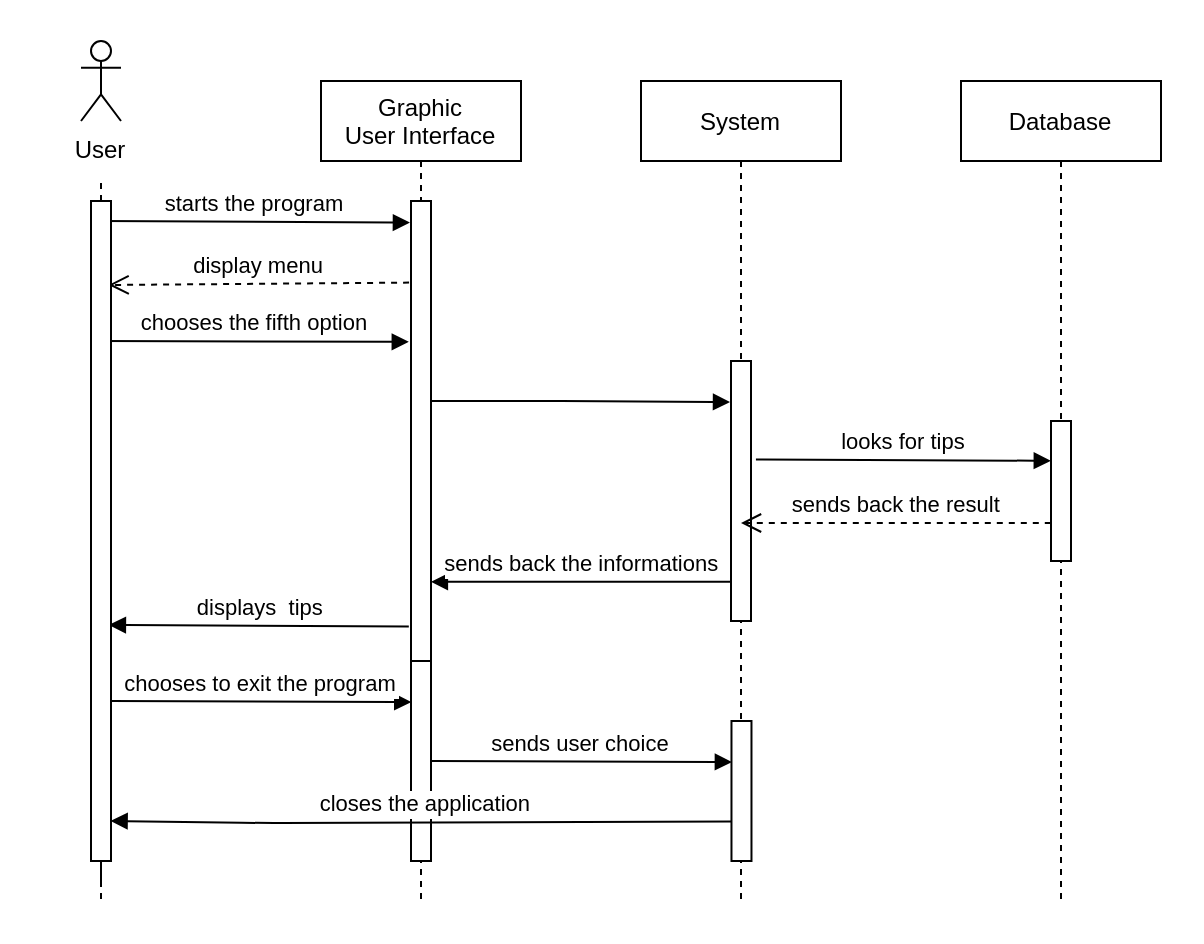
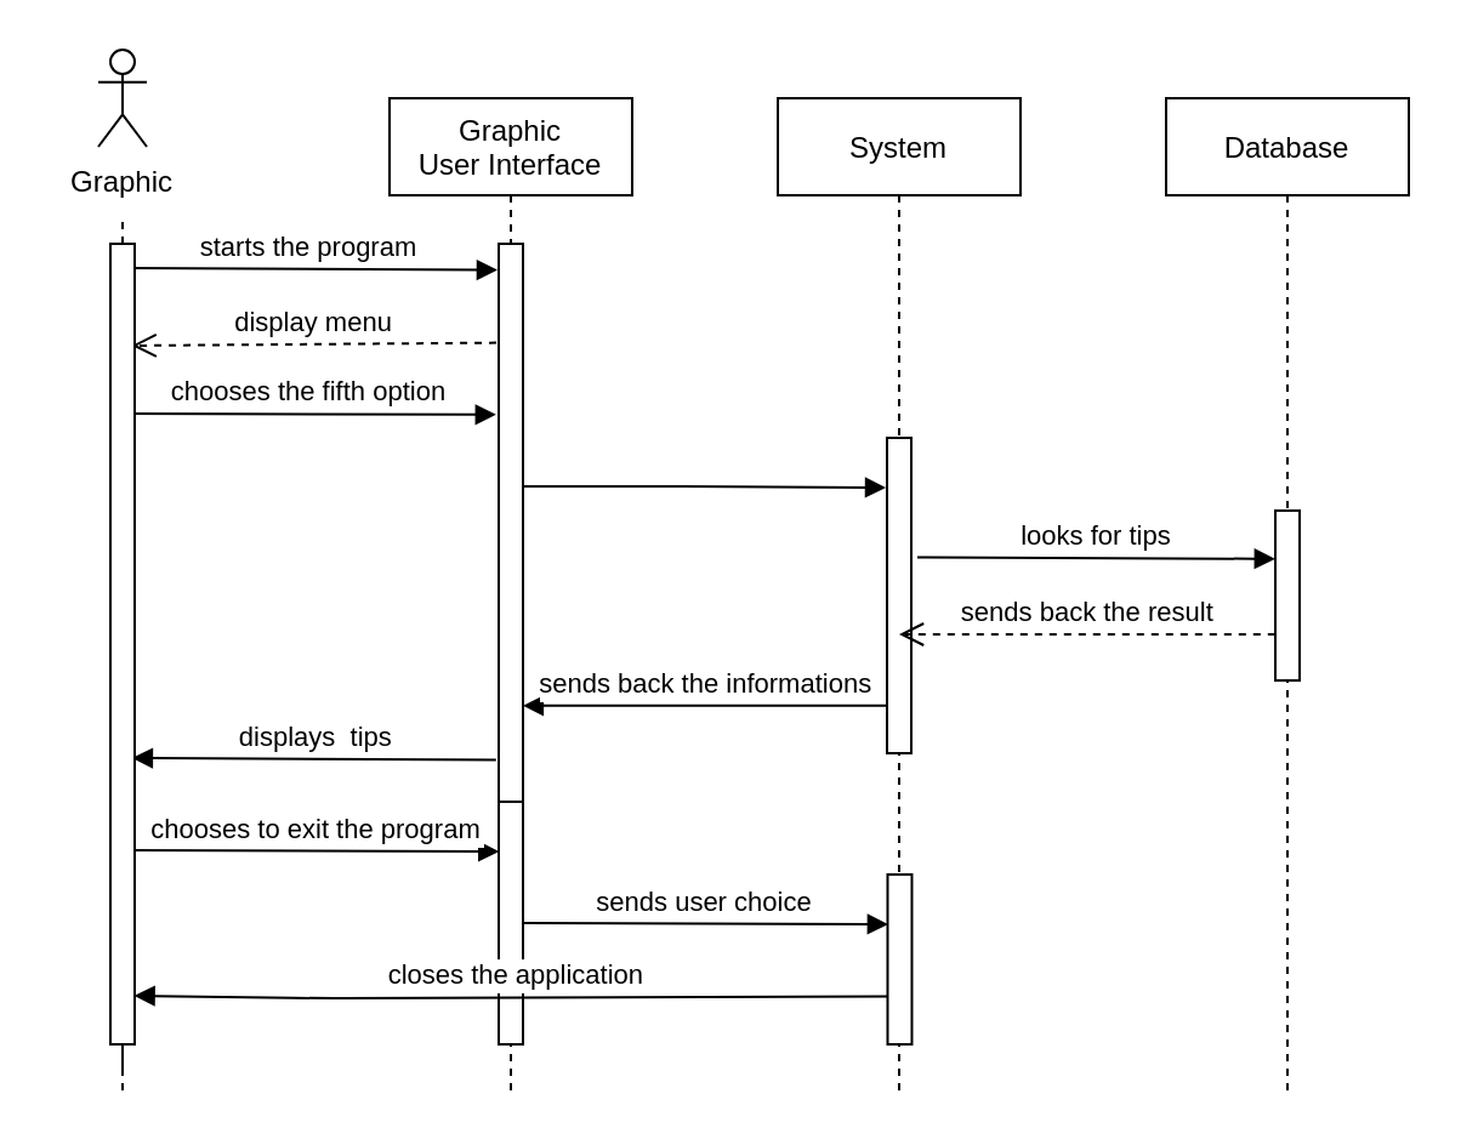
  <mxCell id="0" />
  <mxCell id="1" parent="0" />
  <mxCell id="2" value="Graphic&#10;User Interface" style="shape=umlLifeline;perimeter=lifelinePerimeter;container=1;collapsible=0;recursiveResize=0;rounded=0;shadow=0;strokeWidth=1;" vertex="1" parent="1"><mxGeometry x="160" y="40" width="100" height="410" as="geometry" /></mxCell>
  <mxCell id="3" value="" style="rounded=0;whiteSpace=wrap;html=1;" vertex="1" parent="2"><mxGeometry x="45" y="60" width="10" height="230" as="geometry" /></mxCell>
  <mxCell id="4" value="" style="rounded=0;whiteSpace=wrap;html=1;" vertex="1" parent="2"><mxGeometry x="45" y="290" width="10" height="100" as="geometry" /></mxCell>
  <mxCell id="5" value="System" style="shape=umlLifeline;perimeter=lifelinePerimeter;container=1;collapsible=0;recursiveResize=0;rounded=0;shadow=0;strokeWidth=1;" vertex="1" parent="1"><mxGeometry x="320" y="40" width="100" height="410" as="geometry" /></mxCell>
  <mxCell id="6" value="" style="rounded=0;whiteSpace=wrap;html=1;" vertex="1" parent="5"><mxGeometry x="45" y="140" width="10" height="130" as="geometry" /></mxCell>
  <mxCell id="7" value="" style="rounded=0;whiteSpace=wrap;html=1;" vertex="1" parent="5"><mxGeometry x="45.24" y="320" width="10" height="70" as="geometry" /></mxCell>
  <mxCell id="8" value="Database" style="shape=umlLifeline;perimeter=lifelinePerimeter;container=1;collapsible=0;recursiveResize=0;rounded=0;shadow=0;strokeWidth=1;" vertex="1" parent="1"><mxGeometry x="480" y="40" width="100" height="410" as="geometry" /></mxCell>
  <mxCell id="9" value="" style="rounded=0;whiteSpace=wrap;html=1;" vertex="1" parent="8"><mxGeometry x="45" y="170" width="10" height="70" as="geometry" /></mxCell>
  <mxCell id="10" value="" style="shape=umlActor;verticalLabelPosition=bottom;verticalAlign=top;html=1;outlineConnect=0;" vertex="1" parent="1"><mxGeometry x="40" y="20" width="20" height="40" as="geometry" /></mxCell>
  <mxCell id="11" value="" style="endArrow=none;dashed=1;html=1;rounded=0;startArrow=none;" edge="1" parent="1" source="21" target="10"><mxGeometry width="50" height="50" relative="1" as="geometry"><mxPoint x="50" y="570" as="sourcePoint" /><mxPoint x="50" y="100" as="targetPoint" /></mxGeometry></mxCell>
  <mxCell id="12" value="starts the program" style="verticalAlign=bottom;endArrow=block;shadow=0;strokeWidth=1;entryX=-0.053;entryY=0.027;entryDx=0;entryDy=0;entryPerimeter=0;" edge="1" parent="1"><mxGeometry relative="1" as="geometry"><mxPoint x="50" y="110" as="sourcePoint" /><mxPoint x="204.47" y="110.8" as="targetPoint" /></mxGeometry></mxCell>
  <mxCell id="13" value="chooses the fifth option" style="verticalAlign=bottom;endArrow=block;shadow=0;strokeWidth=1;entryX=-0.11;entryY=0.176;entryDx=0;entryDy=0;entryPerimeter=0;" edge="1" parent="1"><mxGeometry x="0.007" relative="1" as="geometry"><mxPoint x="50" y="170" as="sourcePoint" /><mxPoint x="203.9" y="170.4" as="targetPoint" /><mxPoint as="offset" /></mxGeometry></mxCell>
  <mxCell id="14" value="" style="verticalAlign=bottom;endArrow=block;shadow=0;strokeWidth=1;exitX=1;exitY=0.25;exitDx=0;exitDy=0;entryX=-0.05;entryY=0.158;entryDx=0;entryDy=0;entryPerimeter=0;" edge="1" parent="1" target="6"><mxGeometry relative="1" as="geometry"><mxPoint x="215" y="200" as="sourcePoint" /><mxPoint x="360" y="200" as="targetPoint" /><Array as="points"><mxPoint x="290" y="200" /></Array></mxGeometry></mxCell>
  <mxCell id="15" value="displays  tips" style="verticalAlign=bottom;endArrow=block;shadow=0;strokeWidth=1;entryX=0.895;entryY=0.424;entryDx=0;entryDy=0;entryPerimeter=0;exitX=-0.11;exitY=0.532;exitDx=0;exitDy=0;exitPerimeter=0;" edge="1" parent="1"><mxGeometry x="-0.013" relative="1" as="geometry"><mxPoint x="203.9" y="312.8" as="sourcePoint" /><mxPoint x="53.95" y="312" as="targetPoint" /><mxPoint as="offset" /></mxGeometry></mxCell>
  <mxCell id="16" value="sends back the result" style="verticalAlign=bottom;endArrow=open;dashed=1;endSize=8;shadow=0;strokeWidth=1;exitX=-0.01;exitY=0.729;exitDx=0;exitDy=0;exitPerimeter=0;" edge="1" parent="1" source="9"><mxGeometry relative="1" as="geometry"><mxPoint x="370" y="261" as="targetPoint" /><mxPoint x="520" y="261" as="sourcePoint" /></mxGeometry></mxCell>
  <mxCell id="17" value="looks for tips" style="verticalAlign=bottom;endArrow=block;shadow=0;strokeWidth=1;exitX=1.248;exitY=0.379;exitDx=0;exitDy=0;exitPerimeter=0;entryX=-0.01;entryY=0.284;entryDx=0;entryDy=0;entryPerimeter=0;" edge="1" parent="1" source="6" target="9"><mxGeometry relative="1" as="geometry"><mxPoint x="400" y="230" as="sourcePoint" /><mxPoint x="510" y="230" as="targetPoint" /></mxGeometry></mxCell>
  <mxCell id="18" value="sends back the informations" style="verticalAlign=bottom;endArrow=block;shadow=0;strokeWidth=1;entryX=0.994;entryY=0.476;entryDx=0;entryDy=0;entryPerimeter=0;exitX=-0.041;exitY=0.849;exitDx=0;exitDy=0;exitPerimeter=0;" edge="1" parent="1" source="6"><mxGeometry x="-0.013" relative="1" as="geometry"><mxPoint x="360" y="290" as="sourcePoint" /><mxPoint x="214.94" y="290.4" as="targetPoint" /><mxPoint as="offset" /></mxGeometry></mxCell>
  <mxCell id="19" value="display menu" style="verticalAlign=bottom;endArrow=open;dashed=1;endSize=8;shadow=0;strokeWidth=1;entryX=0.88;entryY=0.084;entryDx=0;entryDy=0;entryPerimeter=0;exitX=-0.096;exitY=0.102;exitDx=0;exitDy=0;exitPerimeter=0;" edge="1" parent="1"><mxGeometry x="0.005" relative="1" as="geometry"><mxPoint x="53.8" y="142" as="targetPoint" /><mxPoint x="204.04" y="140.8" as="sourcePoint" /><mxPoint as="offset" /></mxGeometry></mxCell>
  <mxCell id="20" value="" style="endArrow=none;dashed=1;html=1;rounded=0;startArrow=none;entryX=0.5;entryY=1;entryDx=0;entryDy=0;" edge="1" parent="1" target="21"><mxGeometry width="50" height="50" relative="1" as="geometry"><mxPoint x="50" y="100" as="sourcePoint" /><mxPoint x="50" y="70" as="targetPoint" /><Array as="points" /></mxGeometry></mxCell>
- <mxCell id="21" value="User" style="text;html=1;strokeColor=none;fillColor=none;align=center;verticalAlign=middle;whiteSpace=wrap;rounded=0;" vertex="1" parent="1"><mxGeometry x="20" y="60" width="60" height="30" as="geometry" /></mxCell>
+ <mxCell id="21" value="Graphic" style="text;html=1;strokeColor=none;fillColor=none;align=center;verticalAlign=middle;whiteSpace=wrap;rounded=0;" vertex="1" parent="1"><mxGeometry x="20" y="60" width="60" height="30" as="geometry" /></mxCell>
  <mxCell id="22" value="chooses to exit the program" style="verticalAlign=bottom;endArrow=block;shadow=0;strokeWidth=1;entryX=0.013;entryY=0.205;entryDx=0;entryDy=0;entryPerimeter=0;" edge="1" parent="1" target="4"><mxGeometry x="-0.001" relative="1" as="geometry"><mxPoint x="55" y="350.016" as="sourcePoint" /><mxPoint x="200" y="350" as="targetPoint" /><mxPoint as="offset" /></mxGeometry></mxCell>
  <mxCell id="23" value="sends user choice" style="verticalAlign=bottom;endArrow=block;shadow=0;strokeWidth=1;entryX=0.02;entryY=0.293;entryDx=0;entryDy=0;entryPerimeter=0;exitX=1;exitY=0.5;exitDx=0;exitDy=0;" edge="1" parent="1" source="4" target="7"><mxGeometry relative="1" as="geometry"><mxPoint x="220" y="381" as="sourcePoint" /><mxPoint x="350.24" y="380" as="targetPoint" /><mxPoint as="offset" /></mxGeometry></mxCell>
  <mxCell id="24" value="" style="endArrow=none;dashed=1;html=1;rounded=0;startArrow=none;" edge="1" parent="1"><mxGeometry width="50" height="50" relative="1" as="geometry"><mxPoint x="50" y="440" as="sourcePoint" /><mxPoint x="50" y="450" as="targetPoint" /><Array as="points"><mxPoint x="50" y="350" /></Array></mxGeometry></mxCell>
  <mxCell id="25" value="closes the application" style="verticalAlign=bottom;endArrow=block;shadow=0;strokeWidth=1;exitX=0.02;exitY=0.717;exitDx=0;exitDy=0;exitPerimeter=0;entryX=0.981;entryY=0.62;entryDx=0;entryDy=0;entryPerimeter=0;" edge="1" parent="1" source="7"><mxGeometry x="-0.013" relative="1" as="geometry"><mxPoint x="360.24" y="410" as="sourcePoint" /><mxPoint x="54.81" y="410" as="targetPoint" /><mxPoint as="offset" /><Array as="points"><mxPoint x="130.24" y="411" /></Array></mxGeometry></mxCell>
  <mxCell id="26" value="" style="rounded=0;whiteSpace=wrap;html=1;" vertex="1" parent="1"><mxGeometry x="45" y="100" width="10" height="330" as="geometry" /></mxCell>
